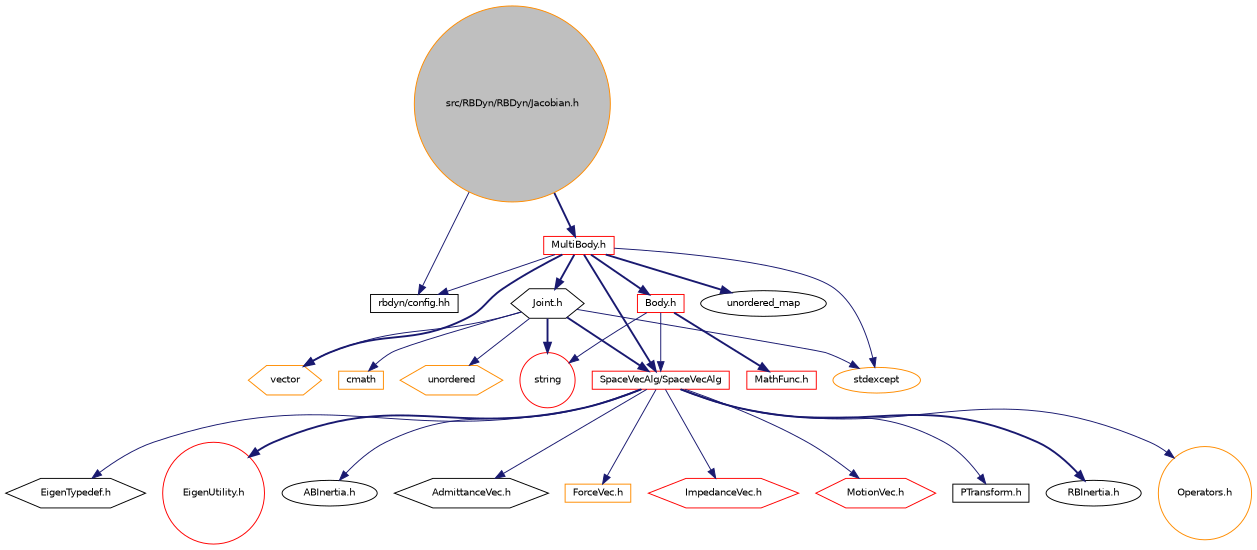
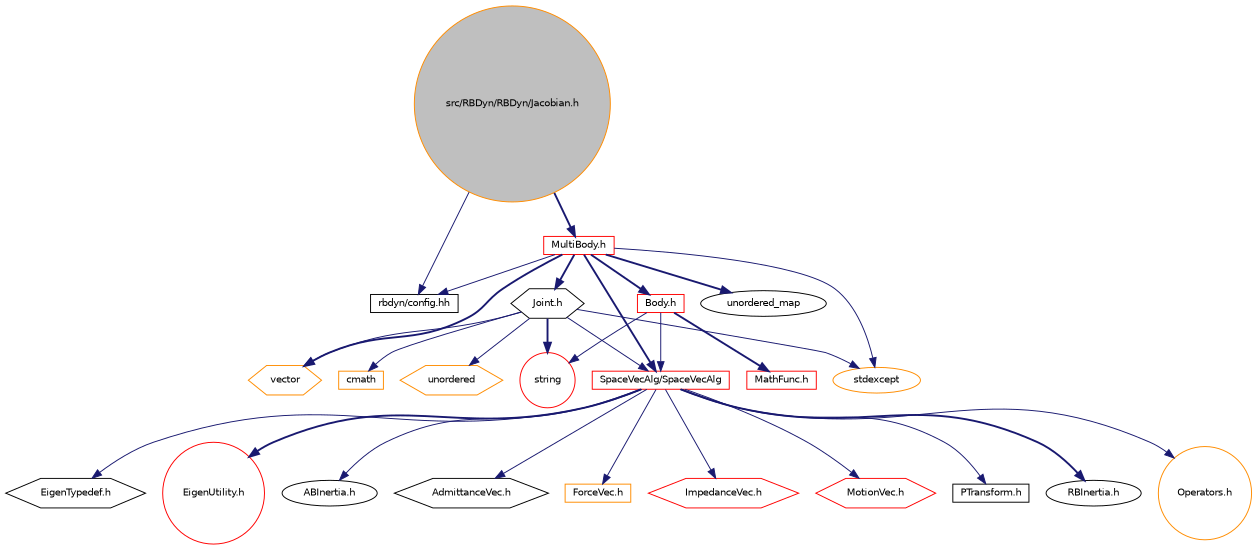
  digraph {
    node [color=black fillcolor=white fontname=Helvetica fontsize=10 shape=box style=filled]
    edge [color=midnightblue fontname=Helvetica fontsize=10 labelfontname=Helvetica labelfontsize=10 style=solid]
    n1 [color=darkorange fillcolor=grey75 fontcolor=black height=0.2 label="src/RBDyn/RBDyn/Jacobian.h" shape=circle width=0.4]
    n2 [height=0.2 label="rbdyn/config.hh" width=0.4]
    n3 [color=red height=0.2 label="MultiBody.h" width=0.4]
    n4 [color=darkorange height=0.2 label=stdexcept shape=ellipse width=0.4]
    n5 [height=0.2 label=unordered_map shape=ellipse width=0.4]
    n6 [color=darkorange height=0.2 label=vector shape=hexagon width=0.4]
    n7 [color=red height=0.2 label="SpaceVecAlg/SpaceVecAlg" width=0.4]
    n8 [color=red height=0.2 label="Body.h" width=0.4]
    n9 [height=0.2 label="Joint.h" shape=hexagon width=0.4]
    n10 [height=0.2 label="EigenTypedef.h" shape=hexagon width=0.4]
    n11 [color=red height=0.2 label="EigenUtility.h" shape=circle width=0.4]
    n12 [height=0.2 label="ABInertia.h" shape=ellipse width=0.4]
    n13 [height=0.2 label="AdmittanceVec.h" shape=hexagon width=0.4]
    n14 [color=darkorange height=0.2 label="ForceVec.h" width=0.4]
    n15 [color=red height=0.2 label="ImpedanceVec.h" shape=hexagon width=0.4]
    n16 [color=red height=0.2 label="MotionVec.h" shape=hexagon width=0.4]
    n17 [height=0.2 label="PTransform.h" width=0.4]
    n18 [height=0.2 label="RBInertia.h" shape=ellipse width=0.4]
    n19 [color=darkorange height=0.2 label="Operators.h" shape=circle width=0.4]
    n20 [color=red height=0.2 label="MathFunc.h" width=0.4]
    n21 [color=red height=0.2 label=string shape=circle width=0.4]
    n22 [color=darkorange height=0.2 label=cmath width=0.4]
    n23 [color=darkorange height=0.2 label=unordered shape=hexagon width=0.4]
    n1 -> n2
    n1 -> n3 [style=bold]
    n3 -> n2
    n3 -> n4
    n3 -> n5 [style=bold]
    n3 -> n6 [style=bold]
    n3 -> n7 [style=bold]
    n3 -> n8 [style=bold]
    n3 -> n9 [style=bold]
    n7 -> n10
    n7 -> n11 [style=bold]
    n7 -> n12
    n7 -> n13
    n7 -> n14
    n7 -> n15
    n7 -> n16
    n7 -> n17
    n7 -> n18 [style=bold]
    n7 -> n19
    n8 -> n7
    n8 -> n20 [style=bold]
    n8 -> n21
    n9 -> n4
    n9 -> n6
-   n9 -> n7 [style=bold]
+   n9 -> n7
    n9 -> n21 [style=bold]
    n9 -> n22
    n9 -> n23
  }
